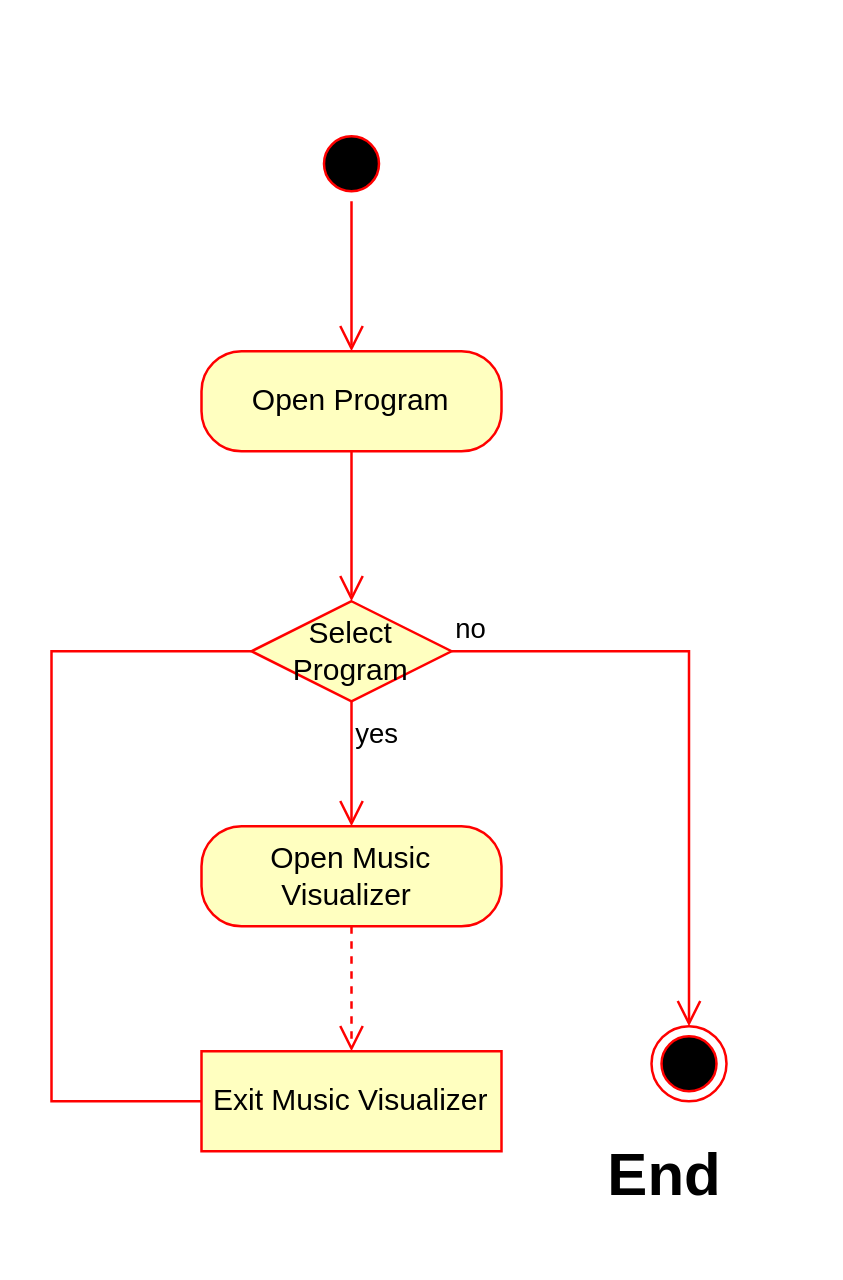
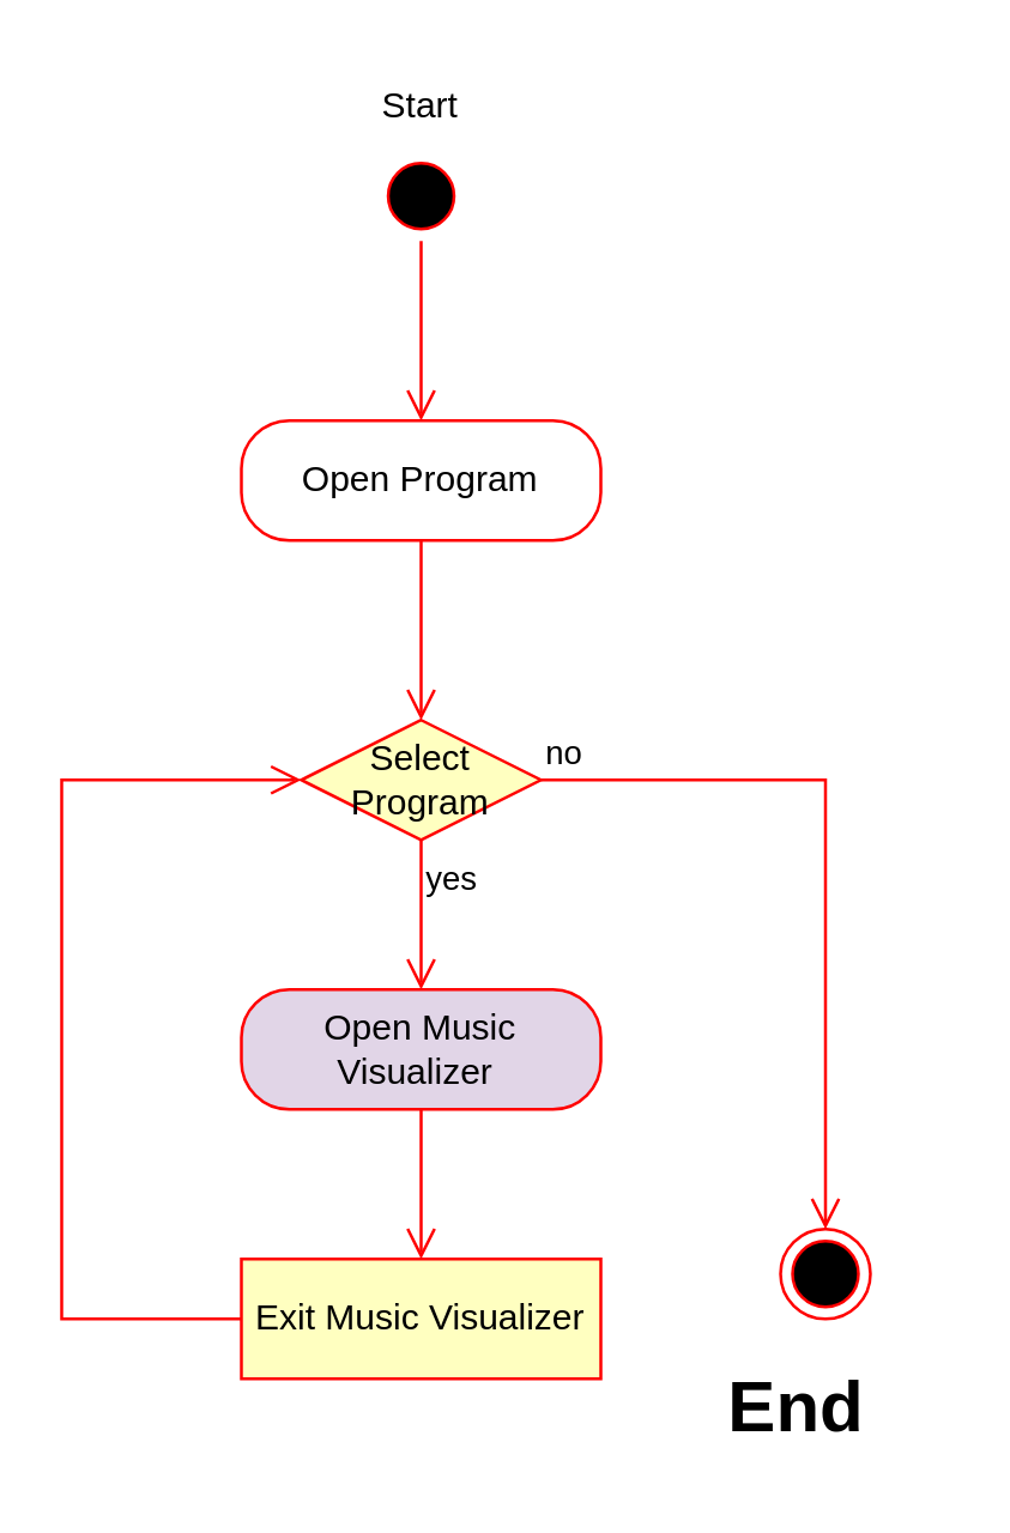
  <mxCell id="0" />
  <mxCell id="1" parent="0" />
- <mxCell id="3" value="Open Program" style="rounded=1;whiteSpace=wrap;html=1;arcSize=40;fontColor=#000000;fillColor=#ffffc0;strokeColor=#ff0000;" vertex="1" parent="1"><mxGeometry x="80" y="140" width="120" height="40" as="geometry" /></mxCell>
+ <mxCell id="2" value="Start" style="text;html=1;strokeColor=none;fillColor=none;align=center;verticalAlign=middle;whiteSpace=wrap;rounded=0;" vertex="1" parent="1"><mxGeometry x="110" y="20" width="60" height="30" as="geometry" /></mxCell>
+ <mxCell id="3" value="Open Program" style="rounded=1;whiteSpace=wrap;html=1;arcSize=40;fontColor=#000000;fillColor=#ffffff;strokeColor=#ff0000;" vertex="1" parent="1"><mxGeometry x="80" y="140" width="120" height="40" as="geometry" /></mxCell>
  <mxCell id="4" value="" style="edgeStyle=orthogonalEdgeStyle;html=1;verticalAlign=bottom;endArrow=open;endSize=8;strokeColor=#ff0000;rounded=0;" edge="1" source="3" parent="1"><mxGeometry relative="1" as="geometry"><mxPoint x="140" y="240" as="targetPoint" /><Array as="points"><mxPoint x="140" y="200" /><mxPoint x="140" y="200" /></Array></mxGeometry></mxCell>
- <mxCell id="5" value="" style="edgeStyle=orthogonalEdgeStyle;html=1;verticalAlign=bottom;endArrow=open;endSize=8;strokeColor=#ff0000;rounded=0;exitX=0.5;exitY=1;exitDx=0;exitDy=0;entryX=0.5;entryY=0;entryDx=0;entryDy=0;dashed=1;" edge="1" source="8" parent="1" target="12"><mxGeometry relative="1" as="geometry"><mxPoint x="370" y="300" as="targetPoint" /><mxPoint x="350" y="240" as="sourcePoint" /></mxGeometry></mxCell>
+ <mxCell id="5" value="" style="edgeStyle=orthogonalEdgeStyle;html=1;verticalAlign=bottom;endArrow=open;endSize=8;strokeColor=#ff0000;rounded=0;exitX=0.5;exitY=1;exitDx=0;exitDy=0;entryX=0.5;entryY=0;entryDx=0;entryDy=0;" edge="1" source="8" parent="1" target="12"><mxGeometry relative="1" as="geometry"><mxPoint x="370" y="300" as="targetPoint" /><mxPoint x="350" y="240" as="sourcePoint" /></mxGeometry></mxCell>
  <mxCell id="6" value="" style="ellipse;html=1;shape=startState;fillColor=#000000;strokeColor=#ff0000;" vertex="1" parent="1"><mxGeometry x="125" y="50" width="30" height="30" as="geometry" /></mxCell>
  <mxCell id="7" value="" style="edgeStyle=orthogonalEdgeStyle;html=1;verticalAlign=bottom;endArrow=open;endSize=8;strokeColor=#ff0000;rounded=0;" edge="1" source="6" parent="1"><mxGeometry relative="1" as="geometry"><mxPoint x="140" y="140" as="targetPoint" /></mxGeometry></mxCell>
- <mxCell id="8" value="Open Music Visualizer&amp;nbsp;" style="rounded=1;whiteSpace=wrap;html=1;arcSize=40;fontColor=#000000;fillColor=#ffffc0;strokeColor=#ff0000;" vertex="1" parent="1"><mxGeometry x="80" y="330" width="120" height="40" as="geometry" /></mxCell>
+ <mxCell id="8" value="Open Music Visualizer&amp;nbsp;" style="rounded=1;whiteSpace=wrap;html=1;arcSize=40;fontColor=#000000;fillColor=#e1d5e7;strokeColor=#ff0000;" vertex="1" parent="1"><mxGeometry x="80" y="330" width="120" height="40" as="geometry" /></mxCell>
  <mxCell id="9" value="Select Program" style="rhombus;whiteSpace=wrap;html=1;fillColor=#ffffc0;strokeColor=#ff0000;" vertex="1" parent="1"><mxGeometry x="100" y="240" width="80" height="40" as="geometry" /></mxCell>
  <mxCell id="10" value="no" style="edgeStyle=orthogonalEdgeStyle;html=1;align=left;verticalAlign=bottom;endArrow=open;endSize=8;strokeColor=#ff0000;rounded=0;entryX=0.5;entryY=0;entryDx=0;entryDy=0;" edge="1" source="9" parent="1" target="14"><mxGeometry x="-1" relative="1" as="geometry"><mxPoint x="280" y="340" as="targetPoint" /></mxGeometry></mxCell>
  <mxCell id="11" value="yes" style="edgeStyle=orthogonalEdgeStyle;html=1;align=left;verticalAlign=top;endArrow=open;endSize=8;strokeColor=#ff0000;rounded=0;" edge="1" source="9" parent="1"><mxGeometry x="-1" relative="1" as="geometry"><mxPoint x="140" y="330" as="targetPoint" /></mxGeometry></mxCell>
  <mxCell id="12" value="Exit Music Visualizer" style="whiteSpace=wrap;html=1;arcSize=40;fontColor=#000000;fillColor=#ffffc0;strokeColor=#ff0000;rounded=0;" vertex="1" parent="1"><mxGeometry x="80" y="420" width="120" height="40" as="geometry" /></mxCell>
- <mxCell id="13" value="" style="edgeStyle=orthogonalEdgeStyle;html=1;verticalAlign=bottom;endArrow=none;endSize=8;strokeColor=#ff0000;rounded=0;entryX=0;entryY=0.5;entryDx=0;entryDy=0;exitX=0;exitY=0.5;exitDx=0;exitDy=0;" edge="1" source="12" parent="1" target="9"><mxGeometry relative="1" as="geometry"><mxPoint x="80" y="260" as="targetPoint" /><Array as="points"><mxPoint x="20" y="440" /><mxPoint x="20" y="260" /></Array></mxGeometry></mxCell>
+ <mxCell id="13" value="" style="edgeStyle=orthogonalEdgeStyle;html=1;verticalAlign=bottom;endArrow=open;endSize=8;strokeColor=#ff0000;rounded=0;entryX=0;entryY=0.5;entryDx=0;entryDy=0;exitX=0;exitY=0.5;exitDx=0;exitDy=0;" edge="1" source="12" parent="1" target="9"><mxGeometry relative="1" as="geometry"><mxPoint x="80" y="260" as="targetPoint" /><Array as="points"><mxPoint x="20" y="440" /><mxPoint x="20" y="260" /></Array></mxGeometry></mxCell>
  <mxCell id="14" value="" style="ellipse;html=1;shape=endState;fillColor=#000000;strokeColor=#ff0000;" vertex="1" parent="1"><mxGeometry x="260" y="410" width="30" height="30" as="geometry" /></mxCell>
  <mxCell id="15" value="End" style="text;strokeColor=none;fillColor=none;html=1;fontSize=24;fontStyle=1;verticalAlign=middle;align=center;" vertex="1" parent="1"><mxGeometry x="215" y="450" width="100" height="40" as="geometry" /></mxCell>
